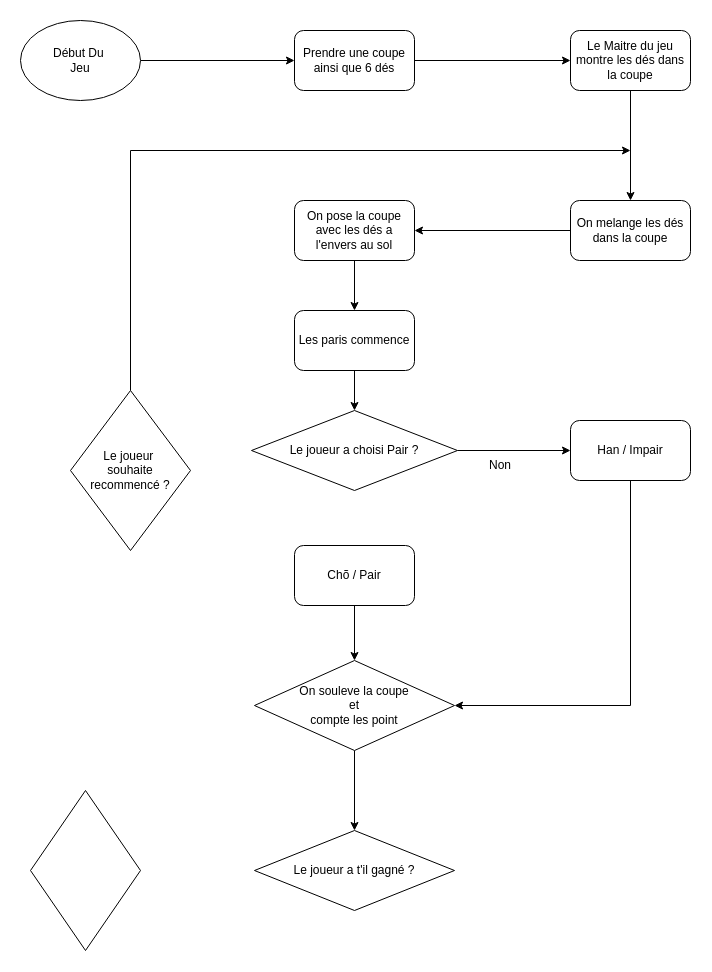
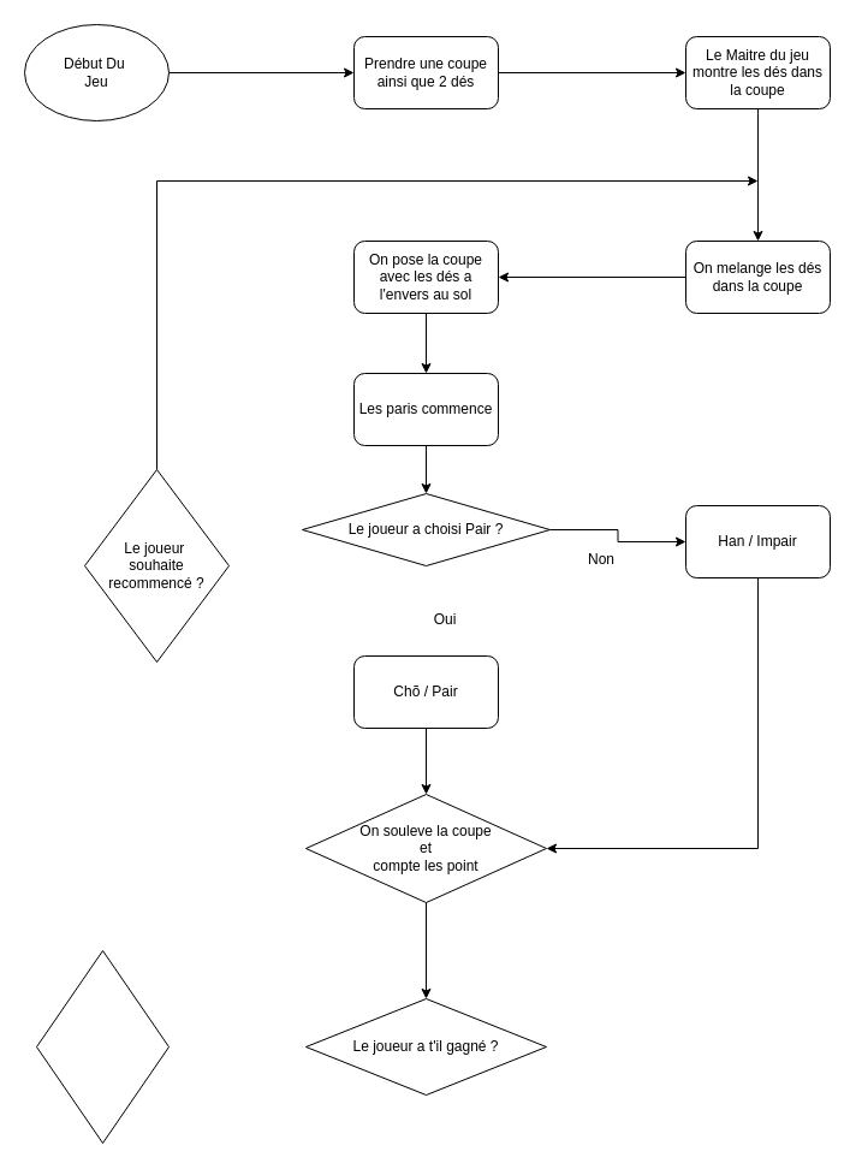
  <mxCell id="0" />
  <mxCell id="1" parent="0" />
  <mxCell id="2" value="" style="edgeStyle=orthogonalEdgeStyle;rounded=0;orthogonalLoop=1;jettySize=auto;html=1;" edge="1" parent="1" source="3" target="17"><mxGeometry relative="1" as="geometry" /></mxCell>
- <mxCell id="3" value="&lt;font style=&quot;vertical-align: inherit;&quot;&gt;&lt;font style=&quot;vertical-align: inherit;&quot;&gt;Le joueur a choisi Pair ?&lt;/font&gt;&lt;/font&gt;" style="rhombus;whiteSpace=wrap;html=1;" vertex="1" parent="1"><mxGeometry x="251" y="410" width="206" height="80" as="geometry" /></mxCell>
+ <mxCell id="3" value="&lt;font style=&quot;vertical-align: inherit;&quot;&gt;&lt;font style=&quot;vertical-align: inherit;&quot;&gt;Le joueur a choisi Pair ?&lt;/font&gt;&lt;/font&gt;" style="rhombus;whiteSpace=wrap;html=1;" vertex="1" parent="1"><mxGeometry x="251" y="410" width="206" height="60" as="geometry" /></mxCell>
  <mxCell id="4" value="" style="edgeStyle=orthogonalEdgeStyle;rounded=0;orthogonalLoop=1;jettySize=auto;html=1;entryX=0;entryY=0.5;entryDx=0;entryDy=0;" edge="1" parent="1" source="5" target="7"><mxGeometry relative="1" as="geometry"><mxPoint x="290" y="60" as="targetPoint" /></mxGeometry></mxCell>
  <mxCell id="5" value="&lt;font style=&quot;vertical-align: inherit;&quot;&gt;&lt;font style=&quot;vertical-align: inherit;&quot;&gt;Début Du&amp;nbsp;&lt;br&gt;Jeu&lt;br&gt;&lt;/font&gt;&lt;/font&gt;" style="ellipse;whiteSpace=wrap;html=1;" vertex="1" parent="1"><mxGeometry x="20" y="20" width="120" height="80" as="geometry" /></mxCell>
  <mxCell id="6" style="edgeStyle=orthogonalEdgeStyle;rounded=0;orthogonalLoop=1;jettySize=auto;html=1;entryX=0;entryY=0.5;entryDx=0;entryDy=0;" edge="1" parent="1" source="7" target="13"><mxGeometry relative="1" as="geometry" /></mxCell>
- <mxCell id="7" value="&lt;font style=&quot;vertical-align: inherit;&quot;&gt;&lt;font style=&quot;vertical-align: inherit;&quot;&gt;Prendre une coupe ainsi que 6 dés&lt;/font&gt;&lt;/font&gt;" style="rounded=1;whiteSpace=wrap;html=1;" vertex="1" parent="1"><mxGeometry x="294" y="30" width="120" height="60" as="geometry" /></mxCell>
+ <mxCell id="7" value="&lt;font style=&quot;vertical-align: inherit;&quot;&gt;&lt;font style=&quot;vertical-align: inherit;&quot;&gt;Prendre une coupe ainsi que 2 dés&lt;/font&gt;&lt;/font&gt;" style="rounded=1;whiteSpace=wrap;html=1;" vertex="1" parent="1"><mxGeometry x="294" y="30" width="120" height="60" as="geometry" /></mxCell>
  <mxCell id="8" style="edgeStyle=orthogonalEdgeStyle;rounded=0;orthogonalLoop=1;jettySize=auto;html=1;entryX=1;entryY=0.5;entryDx=0;entryDy=0;" edge="1" parent="1" source="9" target="15"><mxGeometry relative="1" as="geometry" /></mxCell>
  <mxCell id="9" value="&lt;font style=&quot;vertical-align: inherit;&quot;&gt;&lt;font style=&quot;vertical-align: inherit;&quot;&gt;On melange les dés dans la coupe&lt;/font&gt;&lt;/font&gt;" style="rounded=1;whiteSpace=wrap;html=1;" vertex="1" parent="1"><mxGeometry x="570" y="200" width="120" height="60" as="geometry" /></mxCell>
  <mxCell id="10" value="" style="edgeStyle=orthogonalEdgeStyle;rounded=0;orthogonalLoop=1;jettySize=auto;html=1;" edge="1" parent="1" source="11" target="3"><mxGeometry relative="1" as="geometry" /></mxCell>
  <mxCell id="11" value="&lt;font style=&quot;vertical-align: inherit;&quot;&gt;&lt;font style=&quot;vertical-align: inherit;&quot;&gt;Les paris commence&lt;/font&gt;&lt;/font&gt;" style="rounded=1;whiteSpace=wrap;html=1;" vertex="1" parent="1"><mxGeometry x="294" y="310" width="120" height="60" as="geometry" /></mxCell>
  <mxCell id="12" style="edgeStyle=orthogonalEdgeStyle;rounded=0;orthogonalLoop=1;jettySize=auto;html=1;entryX=0.5;entryY=0;entryDx=0;entryDy=0;" edge="1" parent="1" source="13" target="9"><mxGeometry relative="1" as="geometry" /></mxCell>
  <mxCell id="13" value="&lt;font style=&quot;vertical-align: inherit;&quot;&gt;&lt;font style=&quot;vertical-align: inherit;&quot;&gt;Le Maitre du jeu montre les dés dans la coupe&lt;/font&gt;&lt;/font&gt;" style="rounded=1;whiteSpace=wrap;html=1;" vertex="1" parent="1"><mxGeometry x="570" y="30" width="120" height="60" as="geometry" /></mxCell>
  <mxCell id="14" style="edgeStyle=orthogonalEdgeStyle;rounded=0;orthogonalLoop=1;jettySize=auto;html=1;entryX=0.5;entryY=0;entryDx=0;entryDy=0;" edge="1" parent="1" source="15" target="11"><mxGeometry relative="1" as="geometry" /></mxCell>
  <mxCell id="15" value="&lt;font style=&quot;vertical-align: inherit;&quot;&gt;&lt;font style=&quot;vertical-align: inherit;&quot;&gt;On pose la coupe avec les dés a l'envers au sol&lt;/font&gt;&lt;/font&gt;" style="rounded=1;whiteSpace=wrap;html=1;" vertex="1" parent="1"><mxGeometry x="294" y="200" width="120" height="60" as="geometry" /></mxCell>
  <mxCell id="16" style="edgeStyle=orthogonalEdgeStyle;rounded=0;orthogonalLoop=1;jettySize=auto;html=1;entryX=1;entryY=0.5;entryDx=0;entryDy=0;" edge="1" parent="1" target="23"><mxGeometry relative="1" as="geometry"><mxPoint x="606" y="450" as="sourcePoint" /><mxPoint x="490" y="705" as="targetPoint" /><Array as="points"><mxPoint x="606" y="451" /><mxPoint x="630" y="451" /><mxPoint x="630" y="705" /></Array></mxGeometry></mxCell>
  <mxCell id="17" value="Han / Impair" style="rounded=1;whiteSpace=wrap;html=1;" vertex="1" parent="1"><mxGeometry x="570" y="420" width="120" height="60" as="geometry" /></mxCell>
  <mxCell id="18" value="" style="edgeStyle=orthogonalEdgeStyle;rounded=0;orthogonalLoop=1;jettySize=auto;html=1;" edge="1" parent="1" source="19" target="23"><mxGeometry relative="1" as="geometry" /></mxCell>
  <mxCell id="19" value="&lt;font style=&quot;vertical-align: inherit;&quot;&gt;&lt;font style=&quot;vertical-align: inherit;&quot;&gt;Chõ / Pair&lt;/font&gt;&lt;/font&gt;" style="rounded=1;whiteSpace=wrap;html=1;" vertex="1" parent="1"><mxGeometry x="294" y="545" width="120" height="60" as="geometry" /></mxCell>
  <mxCell id="20" style="edgeStyle=orthogonalEdgeStyle;rounded=0;orthogonalLoop=1;jettySize=auto;html=1;" edge="1" parent="1" source="21"><mxGeometry relative="1" as="geometry"><mxPoint x="630" y="150" as="targetPoint" /><Array as="points"><mxPoint x="130" y="150" /></Array></mxGeometry></mxCell>
  <mxCell id="21" value="Le joueur&amp;nbsp;&lt;br style=&quot;border-color: var(--border-color);&quot;&gt;souhaite&lt;br style=&quot;border-color: var(--border-color);&quot;&gt;recommencé ?" style="rhombus;whiteSpace=wrap;html=1;" vertex="1" parent="1"><mxGeometry x="70" y="390" width="120" height="160" as="geometry" /></mxCell>
  <mxCell id="22" value="" style="edgeStyle=orthogonalEdgeStyle;rounded=0;orthogonalLoop=1;jettySize=auto;html=1;" edge="1" parent="1" source="23" target="26"><mxGeometry relative="1" as="geometry" /></mxCell>
  <mxCell id="23" value="On souleve la coupe &lt;br&gt;et &lt;br&gt;compte les point" style="rhombus;whiteSpace=wrap;html=1;" vertex="1" parent="1"><mxGeometry x="254" y="660" width="200" height="90" as="geometry" /></mxCell>
+ <mxCell id="24" value="Oui" style="text;html=1;strokeColor=none;fillColor=none;align=center;verticalAlign=middle;whiteSpace=wrap;rounded=0;" vertex="1" parent="1"><mxGeometry x="340" y="500" width="60" height="30" as="geometry" /></mxCell>
  <mxCell id="25" value="Non" style="text;html=1;strokeColor=none;fillColor=none;align=center;verticalAlign=middle;whiteSpace=wrap;rounded=0;" vertex="1" parent="1"><mxGeometry x="470" y="450" width="60" height="30" as="geometry" /></mxCell>
  <mxCell id="26" value="Le joueur a t'il gagné ?" style="rhombus;whiteSpace=wrap;html=1;" vertex="1" parent="1"><mxGeometry x="254" y="830" width="200" height="80" as="geometry" /></mxCell>
  <mxCell id="27" value="" style="rhombus;whiteSpace=wrap;html=1;direction=west;" vertex="1" parent="1"><mxGeometry x="30" y="790" width="110" height="160" as="geometry" /></mxCell>
  <mxCell id="28" style="edgeStyle=orthogonalEdgeStyle;rounded=0;orthogonalLoop=1;jettySize=auto;html=1;exitX=0.5;exitY=0;exitDx=0;exitDy=0;" edge="1" parent="1" source="27" target="27"><mxGeometry relative="1" as="geometry" /></mxCell>
